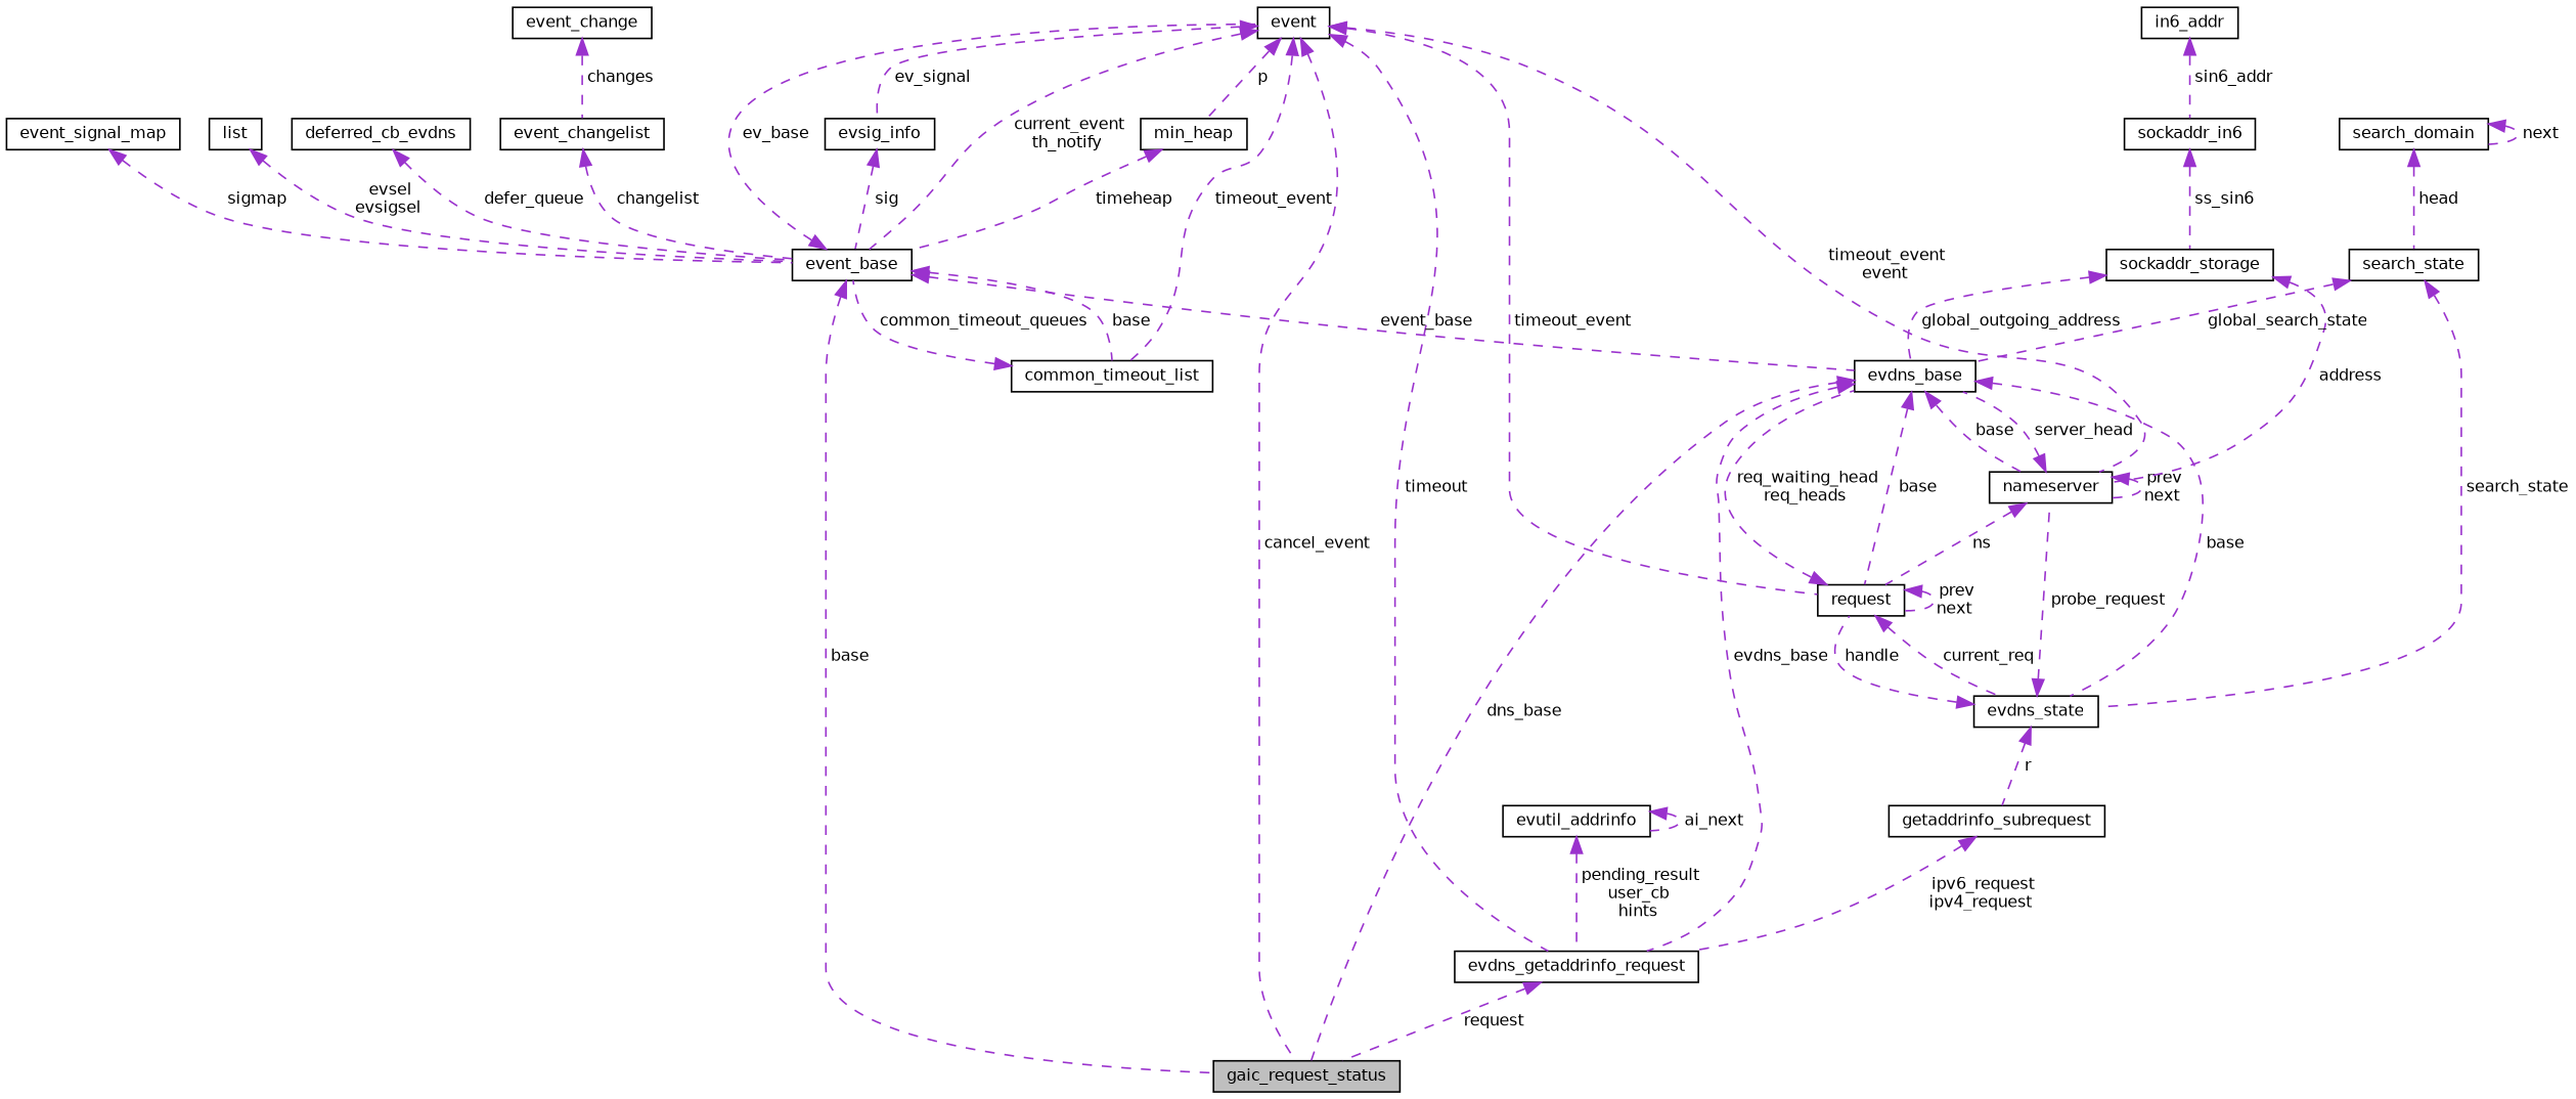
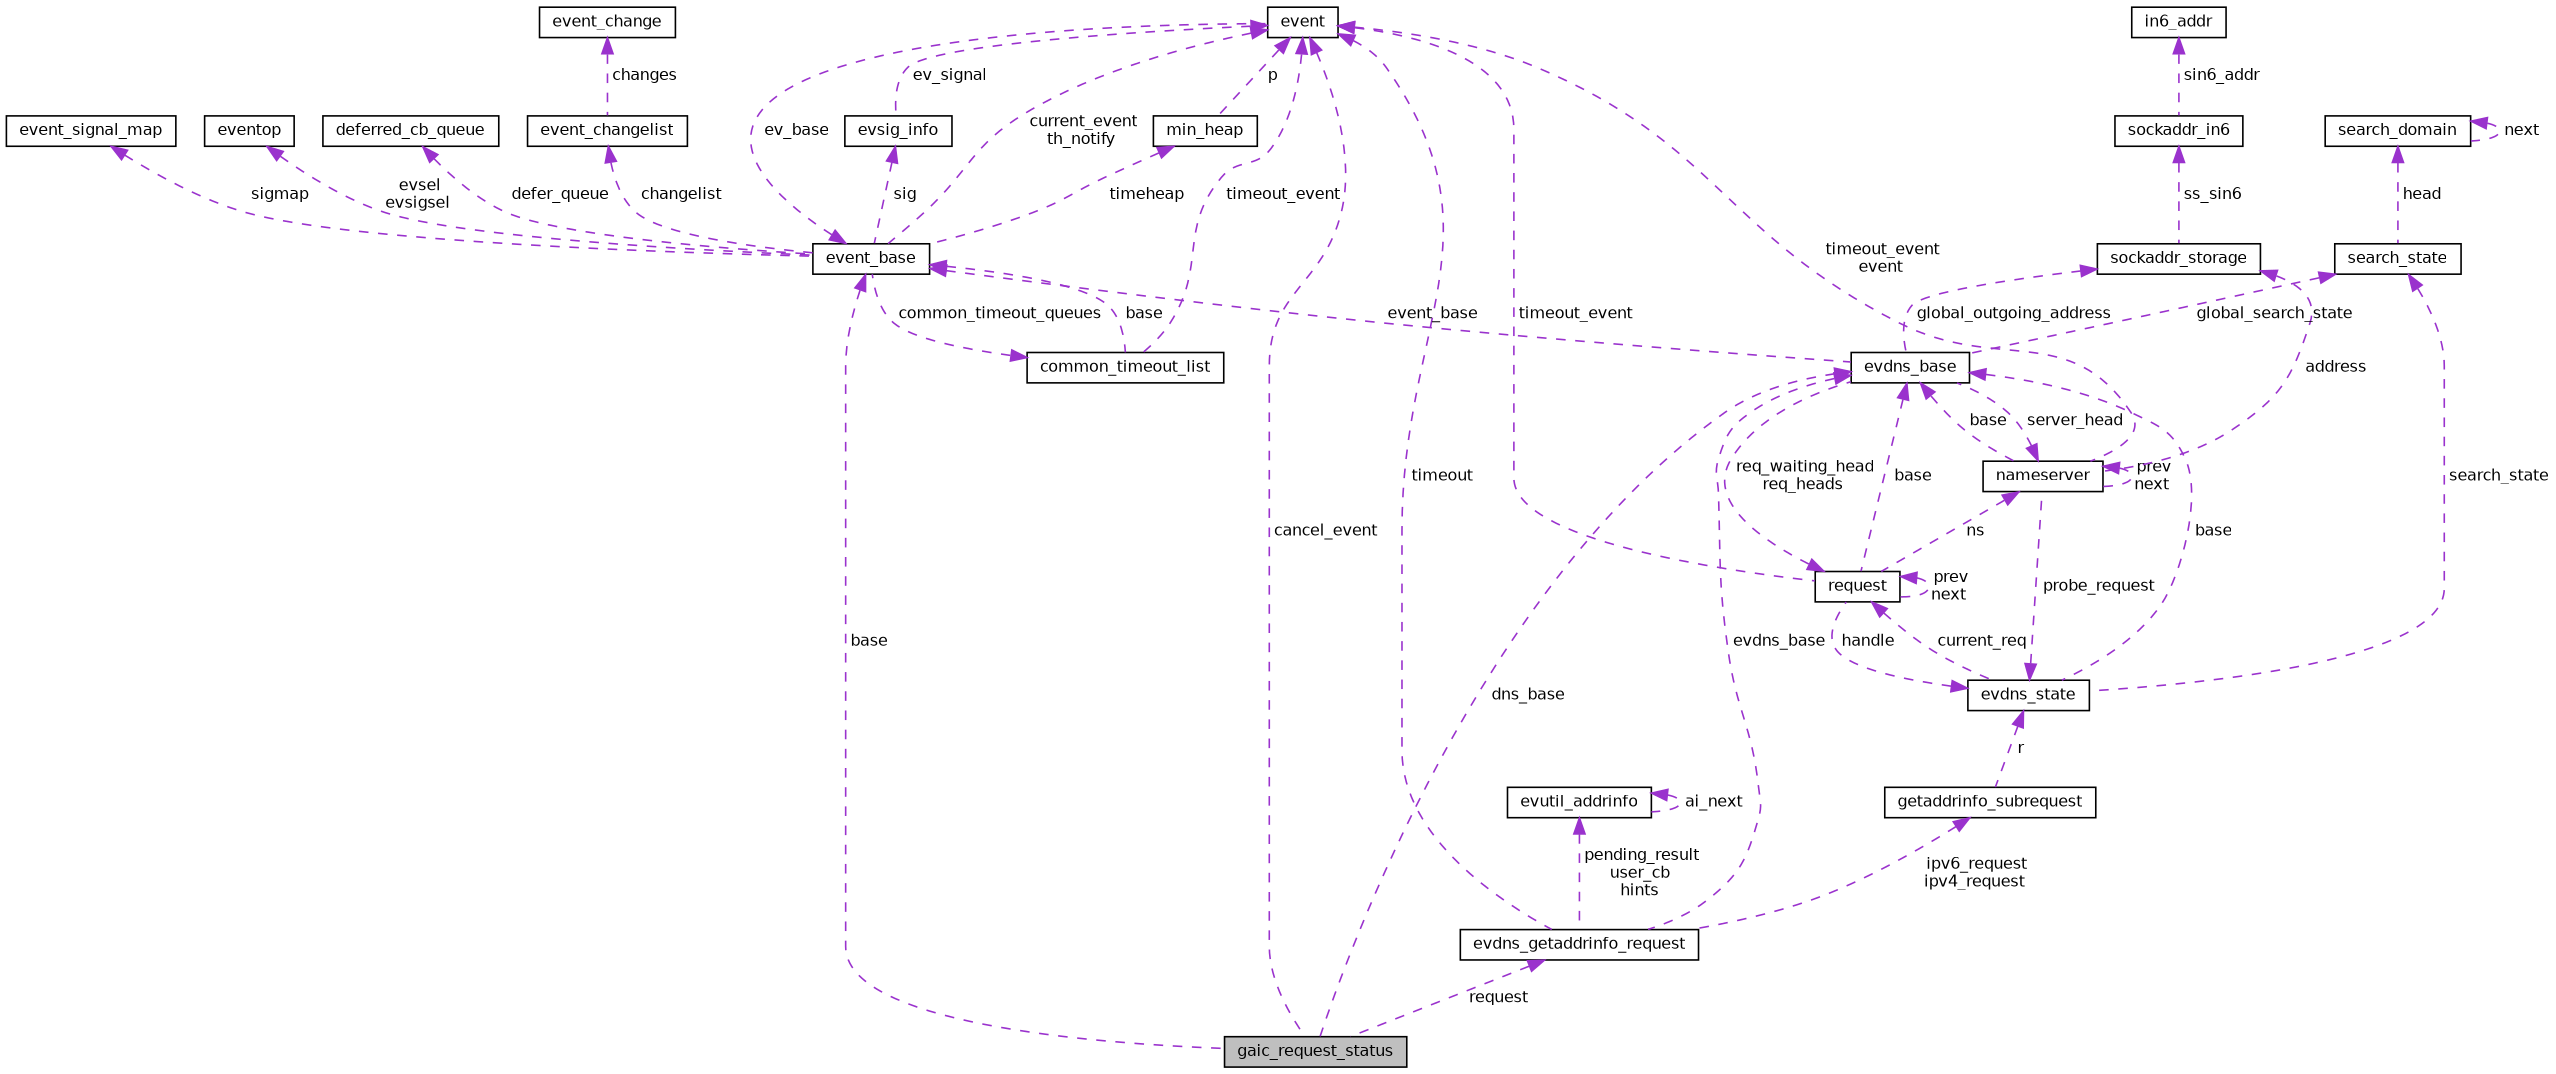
  digraph {
    rankdir=TB
    node [color=black fillcolor=white fontname=Helvetica fontsize=10 shape=record style=filled]
    edge [color=darkorchid3 dir=back fontname=Helvetica fontsize=10 labelfontname=Helvetica labelfontsize=10 style=dashed]
    n1 [fillcolor=grey75 fontcolor=black height=0.2 label=gaic_request_status width=0.4]
    n2 [height=0.2 label=evdns_base width=0.4]
    n3 [height=0.2 label=nameserver width=0.4]
    n4 [height=0.2 label=evdns_state width=0.4]
    n5 [height=0.2 label=request width=0.4]
    n6 [height=0.2 label=evdns_getaddrinfo_request width=0.4]
    n7 [height=0.2 label=getaddrinfo_subrequest width=0.4]
    n8 [height=0.2 label=sockaddr_storage width=0.4]
    n9 [height=0.2 label=sockaddr_in6 width=0.4]
    n10 [height=0.2 label=in6_addr width=0.4]
    n11 [height=0.2 label=event width=0.4]
    n12 [height=0.2 label=event_base width=0.4]
    n13 [height=0.2 label=evsig_info width=0.4]
    n14 [height=0.2 label=min_heap width=0.4]
    n15 [height=0.2 label=common_timeout_list width=0.4]
-   n16 [height=0.2 label=list width=0.4]
-   n17 [height=0.2 label=deferred_cb_evdns width=0.4]
+   n16 [height=0.2 label=eventop width=0.4]
+   n17 [height=0.2 label=deferred_cb_queue width=0.4]
    n18 [height=0.2 label=event_signal_map width=0.4]
    n19 [height=0.2 label=event_changelist width=0.4]
    n20 [height=0.2 label=event_change width=0.4]
    n21 [height=0.2 label=search_state width=0.4]
    n22 [height=0.2 label=search_domain width=0.4]
    n23 [height=0.2 label=evutil_addrinfo width=0.4]
    n2 -> n1 [label=" dns_base"]
    n2 -> n3 [label=" base"]
    n2 -> n4 [label=" base"]
    n2 -> n5 [label=" base"]
    n2 -> n6 [label=" evdns_base"]
    n3 -> n2 [label=" server_head"]
    n3 -> n3 [label=" prev\nnext"]
    n3 -> n5 [label=" ns"]
    n4 -> n3 [label=" probe_request"]
    n4 -> n5 [label=" handle"]
    n4 -> n7 [label=" r"]
    n5 -> n2 [label=" req_waiting_head\nreq_heads"]
    n5 -> n4 [label=" current_req"]
    n5 -> n5 [label=" prev\nnext"]
    n6 -> n1 [label=" request"]
    n7 -> n6 [label=" ipv6_request\nipv4_request"]
    n8 -> n2 [label=" global_outgoing_address"]
    n8 -> n3 [label=" address"]
    n9 -> n8 [label=" ss_sin6"]
    n10 -> n9 [label=" sin6_addr"]
    n11 -> n1 [label=" cancel_event"]
    n11 -> n3 [label=" timeout_event\nevent"]
    n11 -> n5 [label=" timeout_event"]
    n11 -> n6 [label=" timeout"]
    n11 -> n12 [label=" current_event\nth_notify"]
    n11 -> n13 [label=" ev_signal"]
    n11 -> n14 [label=" p"]
    n11 -> n15 [label=" timeout_event"]
    n12 -> n1 [label=" base"]
    n12 -> n2 [label=" event_base"]
    n12 -> n11 [label=" ev_base"]
    n12 -> n15 [label=" base"]
    n13 -> n12 [label=" sig"]
    n14 -> n12 [label=" timeheap"]
    n15 -> n12 [label=" common_timeout_queues"]
    n16 -> n12 [label=" evsel\nevsigsel"]
    n17 -> n12 [label=" defer_queue"]
    n18 -> n12 [label=" sigmap"]
    n19 -> n12 [label=" changelist"]
    n20 -> n19 [label=" changes"]
    n21 -> n2 [label=" global_search_state"]
    n21 -> n4 [label=" search_state"]
    n22 -> n21 [label=" head"]
    n22 -> n22 [label=" next"]
    n23 -> n6 [label=" pending_result\nuser_cb\nhints"]
    n23 -> n23 [label=" ai_next"]
  }
